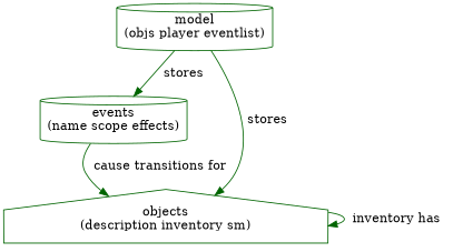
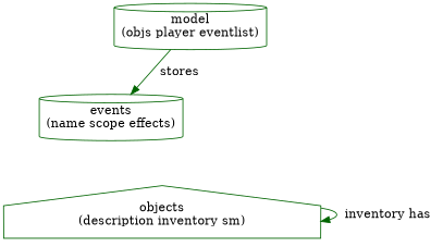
  digraph {
    node [color=darkgreen shape=cylinder]
    edge [color=darkgreen]
    n1 [label="events\n(name scope effects)"]
    n2 [label="objects\n(description inventory sm)" shape=house]
    n3 [label="model\n(objs player eventlist)"]
-   n1 -> n2 [label="  cause transitions for  "]
    n2 -> n2 [label="  inventory has  "]
    n3 -> n1 [label=" stores "]
-   n3 -> n2 [label=" stores "]
  }
